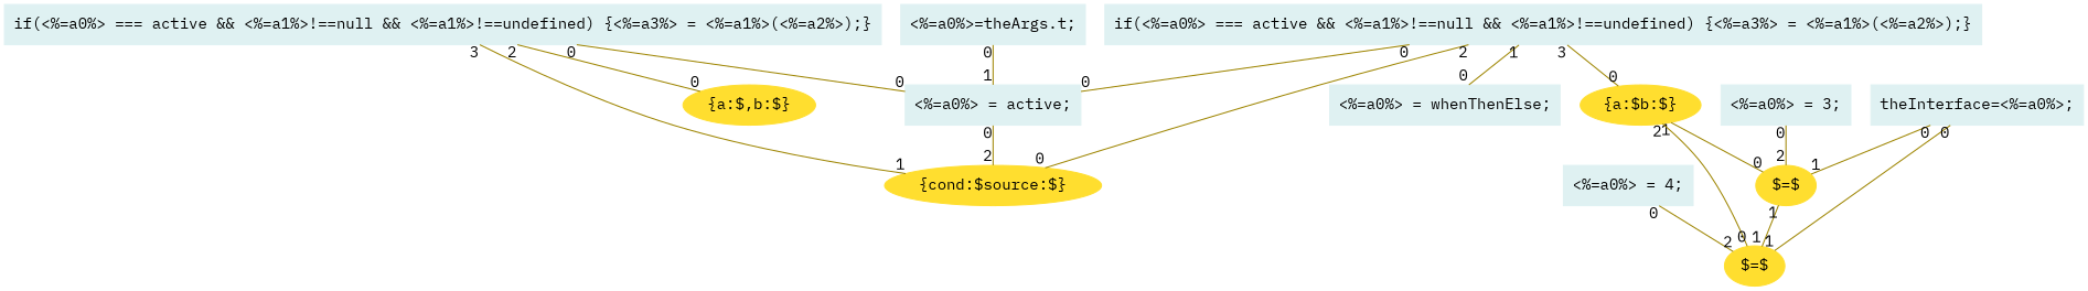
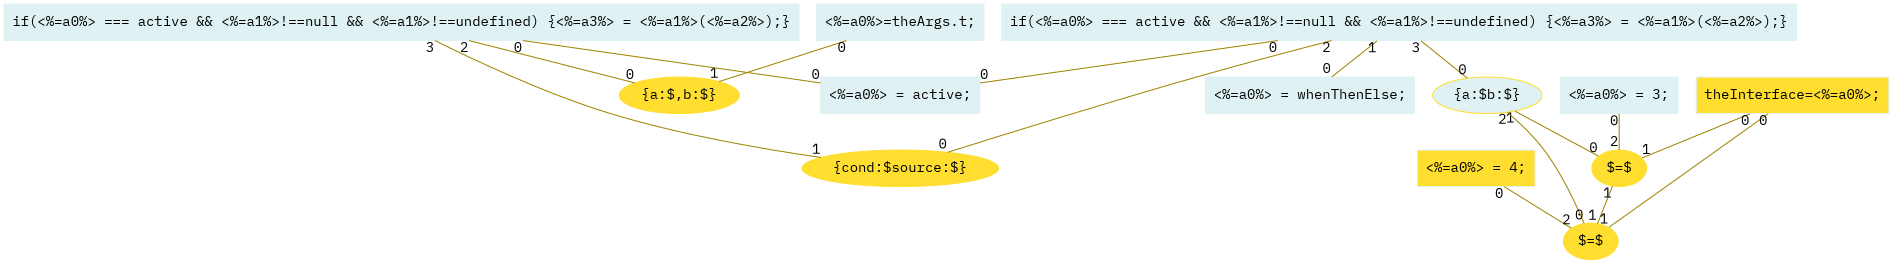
  digraph {
    fontname="IBM Plex Mono"
    node [color="#dff1f2" fontname="IBM Plex Mono" shape=box style=filled]
    edge [arrowHead=none arrowsize=1 color="#9d8400" dir=none fontname="IBM Plex Mono" headlabel=0 taillabel=0]
    n1 [color="#ffde2f" label="{a:$,b:$}" shape=ellipse]
    n2 [color="#ffde2f" label="$=$" shape=ellipse]
    n3 [color="#ffde2f" label="$=$" shape=ellipse]
    n4 [color="#ffde2f" label="{cond:$source:$}" shape=ellipse]
-   n5 [color="#ffde2f" label="{a:$b:$}" shape=ellipse]
+   n5 [color="#ffde2f" label="{a:$b:$}" shape=ellipse fillcolor="#dff1f2"]
    n6 [label="<%=a0%>=theArgs.t;\n"]
-   n7 [label="theInterface=<%=a0%>;\n"]
+   n7 [label="theInterface=<%=a0%>;\n" fillcolor="#ffde2f"]
    n8 [label="<%=a0%> = active;\n"]
    n9 [label="<%=a0%> = whenThenElse;\n"]
    n10 [label="<%=a0%> = 3;\n"]
-   n11 [label="<%=a0%> = 4;\n"]
+   n11 [label="<%=a0%> = 4;\n" fillcolor="#ffde2f"]
    n12 [label="if(<%=a0%> === active && <%=a1%>!==null && <%=a1%>!==undefined) {<%=a3%> = <%=a1%>(<%=a2%>);}\n"]
    n13 [label="if(<%=a0%> === active && <%=a1%>!==null && <%=a1%>!==undefined) {<%=a3%> = <%=a1%>(<%=a2%>);}\n"]
    n2 -> n3 [headlabel=1 taillabel=1]
    n5 -> n2 [taillabel=1]
    n5 -> n3 [taillabel=2]
-   n6 -> n8 [headlabel=1]
+   n6 -> n1 [headlabel=1]
    n7 -> n2 [headlabel=1]
    n7 -> n3 [headlabel=1]
-   n8 -> n4 [headlabel=2]
    n10 -> n2 [headlabel=2]
    n11 -> n3 [headlabel=2]
    n12 -> n1 [taillabel=2]
    n12 -> n4 [headlabel=1 taillabel=3]
    n12 -> n8
    n13 -> n4 [taillabel=2]
    n13 -> n5 [taillabel=3]
    n13 -> n8
    n13 -> n9 [taillabel=1]
  }
